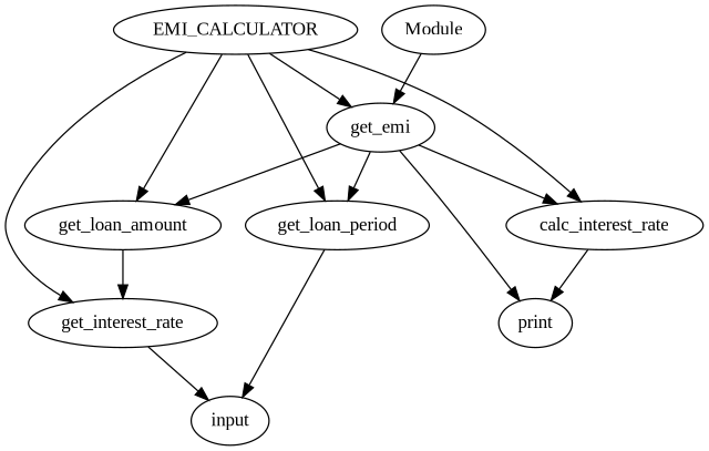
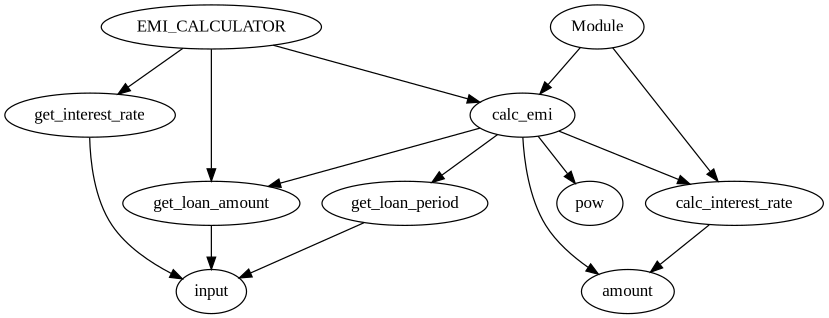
  strict digraph {
    fontname="Liberation Serif"
    node [fontname="Liberation Serif"]
    edge [fontname="Liberation Serif"]
    get_loan_amount
    input
    get_interest_rate
    n4 [label=get_loan_period]
    calc_interest_rate
-   print
-   calc_emi [label=get_emi]
+   print [label=amount]
+   calc_emi
+   pow
    Module
    EMI_CALCULATOR
-   get_loan_amount -> get_interest_rate
+   get_loan_amount -> input
    get_interest_rate -> input
    n4 -> input
    calc_interest_rate -> print
    calc_emi -> get_loan_amount
    calc_emi -> n4
    calc_emi -> calc_interest_rate
    calc_emi -> print
+   calc_emi -> pow
    Module -> calc_emi
    EMI_CALCULATOR -> get_loan_amount
    EMI_CALCULATOR -> get_interest_rate
-   EMI_CALCULATOR -> n4
-   EMI_CALCULATOR -> calc_interest_rate
+   Module -> calc_interest_rate
    EMI_CALCULATOR -> calc_emi
  }
